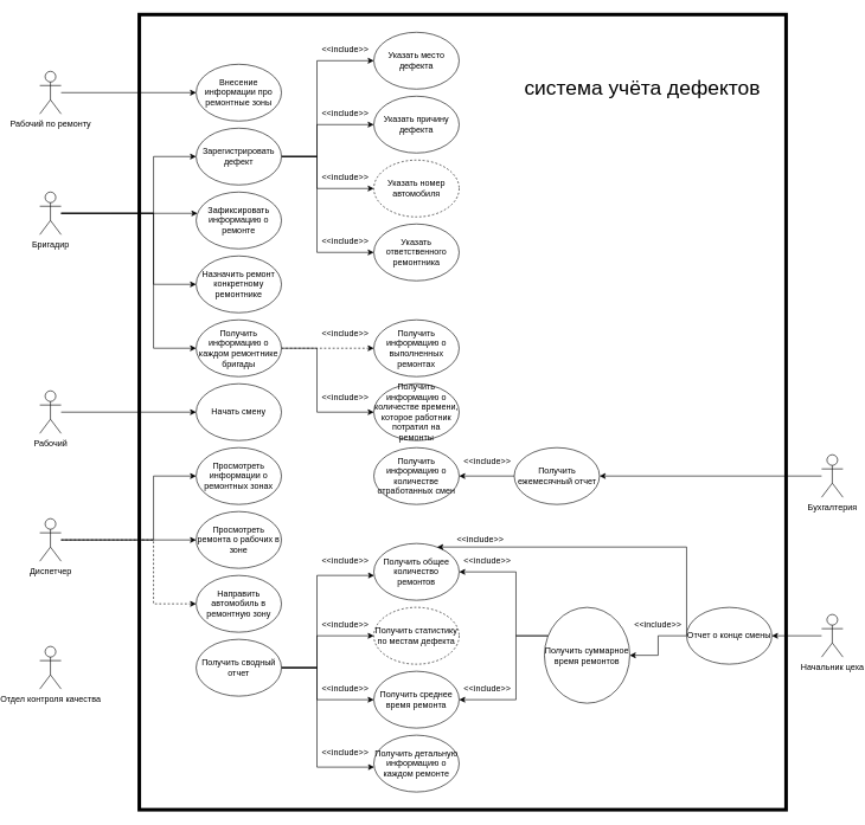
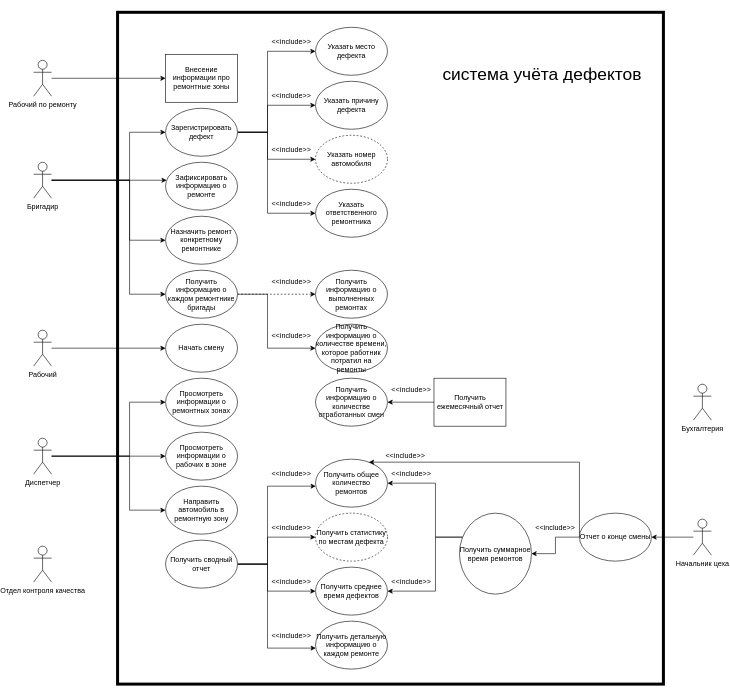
  <mxCell id="0" />
  <mxCell id="1" parent="0" />
- <mxCell id="2" value="Внесение информации про ремонтные зоны" style="ellipse;whiteSpace=wrap;html=1;" parent="1" vertex="1"><mxGeometry x="240" y="90" width="120" height="80" as="geometry" /></mxCell>
+ <mxCell id="2" value="Внесение информации про ремонтные зоны" style="whiteSpace=wrap;html=1;rounded=0;" parent="1" vertex="1"><mxGeometry x="240" y="90" width="120" height="80" as="geometry" /></mxCell>
  <mxCell id="3" style="edgeStyle=orthogonalEdgeStyle;rounded=0;orthogonalLoop=1;jettySize=auto;html=1;" parent="1" source="7" target="12" edge="1"><mxGeometry relative="1" as="geometry"><Array as="points"><mxPoint x="180" y="300" /><mxPoint x="180" y="220" /></Array></mxGeometry></mxCell>
  <mxCell id="4" style="edgeStyle=orthogonalEdgeStyle;rounded=0;orthogonalLoop=1;jettySize=auto;html=1;" parent="1" source="7" target="17" edge="1"><mxGeometry relative="1" as="geometry"><Array as="points"><mxPoint x="120" y="300" /><mxPoint x="120" y="300" /></Array></mxGeometry></mxCell>
  <mxCell id="5" style="edgeStyle=orthogonalEdgeStyle;rounded=0;orthogonalLoop=1;jettySize=auto;html=1;" parent="1" source="7" target="18" edge="1"><mxGeometry relative="1" as="geometry"><Array as="points"><mxPoint x="180" y="300" /><mxPoint x="180" y="400" /></Array></mxGeometry></mxCell>
  <mxCell id="6" style="edgeStyle=orthogonalEdgeStyle;rounded=0;orthogonalLoop=1;jettySize=auto;html=1;" edge="1" parent="1" source="7" target="63"><mxGeometry relative="1" as="geometry"><Array as="points"><mxPoint x="180" y="300" /><mxPoint x="180" y="490" /></Array></mxGeometry></mxCell>
  <mxCell id="7" value="Бригадир" style="shape=umlActor;verticalLabelPosition=bottom;labelBackgroundColor=#ffffff;verticalAlign=top;html=1;outlineConnect=0;" parent="1" vertex="1"><mxGeometry x="20" y="270" width="30" height="60" as="geometry" /></mxCell>
  <mxCell id="8" style="edgeStyle=orthogonalEdgeStyle;rounded=0;orthogonalLoop=1;jettySize=auto;html=1;" parent="1" source="12" target="13" edge="1"><mxGeometry relative="1" as="geometry"><Array as="points"><mxPoint x="410" y="220" /><mxPoint x="410" y="85" /></Array></mxGeometry></mxCell>
  <mxCell id="9" style="edgeStyle=orthogonalEdgeStyle;rounded=0;orthogonalLoop=1;jettySize=auto;html=1;" parent="1" source="12" target="14" edge="1"><mxGeometry relative="1" as="geometry"><Array as="points"><mxPoint x="410" y="220" /><mxPoint x="410" y="175" /></Array></mxGeometry></mxCell>
  <mxCell id="10" style="edgeStyle=orthogonalEdgeStyle;rounded=0;orthogonalLoop=1;jettySize=auto;html=1;" parent="1" source="12" target="15" edge="1"><mxGeometry relative="1" as="geometry"><Array as="points"><mxPoint x="410" y="220" /><mxPoint x="410" y="265" /></Array></mxGeometry></mxCell>
  <mxCell id="11" style="edgeStyle=orthogonalEdgeStyle;rounded=0;orthogonalLoop=1;jettySize=auto;html=1;" parent="1" source="12" target="16" edge="1"><mxGeometry relative="1" as="geometry"><Array as="points"><mxPoint x="410" y="220" /><mxPoint x="410" y="355" /></Array></mxGeometry></mxCell>
  <mxCell id="12" value="Зарегистрировать дефект" style="ellipse;whiteSpace=wrap;html=1;" parent="1" vertex="1"><mxGeometry x="240" y="180" width="120" height="80" as="geometry" /></mxCell>
  <mxCell id="13" value="Указать место дефекта" style="ellipse;whiteSpace=wrap;html=1;" parent="1" vertex="1"><mxGeometry x="490" y="45" width="120" height="80" as="geometry" /></mxCell>
  <mxCell id="14" value="Указать причину дефекта" style="ellipse;whiteSpace=wrap;html=1;" parent="1" vertex="1"><mxGeometry x="490" y="135" width="120" height="80" as="geometry" /></mxCell>
  <mxCell id="15" value="Указать номер автомобиля" style="ellipse;whiteSpace=wrap;html=1;dashed=1;" parent="1" vertex="1"><mxGeometry x="490" y="225" width="120" height="80" as="geometry" /></mxCell>
  <mxCell id="16" value="Указать ответственного ремонтника" style="ellipse;whiteSpace=wrap;html=1;" parent="1" vertex="1"><mxGeometry x="490" y="315" width="120" height="80" as="geometry" /></mxCell>
  <mxCell id="17" value="Зафиксировать информацию о ремонте" style="ellipse;whiteSpace=wrap;html=1;" parent="1" vertex="1"><mxGeometry x="240" y="270" width="120" height="80" as="geometry" /></mxCell>
  <mxCell id="18" value="Назначить ремонт конкретному ремонтнике" style="ellipse;whiteSpace=wrap;html=1;" parent="1" vertex="1"><mxGeometry x="240" y="360" width="120" height="80" as="geometry" /></mxCell>
  <mxCell id="19" value="Начать смену" style="ellipse;whiteSpace=wrap;html=1;" parent="1" vertex="1"><mxGeometry x="240" y="540" width="120" height="80" as="geometry" /></mxCell>
  <mxCell id="20" style="edgeStyle=orthogonalEdgeStyle;rounded=0;orthogonalLoop=1;jettySize=auto;html=1;" parent="1" source="21" target="19" edge="1"><mxGeometry relative="1" as="geometry" /></mxCell>
  <mxCell id="21" value="Рабочий" style="shape=umlActor;verticalLabelPosition=bottom;labelBackgroundColor=#ffffff;verticalAlign=top;html=1;outlineConnect=0;" parent="1" vertex="1"><mxGeometry x="20" y="550" width="30" height="60" as="geometry" /></mxCell>
  <mxCell id="22" style="edgeStyle=orthogonalEdgeStyle;rounded=0;orthogonalLoop=1;jettySize=auto;html=1;" edge="1" parent="1" source="25" target="26"><mxGeometry relative="1" as="geometry"><Array as="points"><mxPoint x="180" y="760" /><mxPoint x="180" y="670" /></Array></mxGeometry></mxCell>
  <mxCell id="23" style="edgeStyle=orthogonalEdgeStyle;rounded=0;orthogonalLoop=1;jettySize=auto;html=1;" edge="1" parent="1" source="25" target="27"><mxGeometry relative="1" as="geometry" /></mxCell>
- <mxCell id="24" style="edgeStyle=orthogonalEdgeStyle;rounded=0;orthogonalLoop=1;jettySize=auto;html=1;dashed=1;" edge="1" parent="1" source="25" target="28"><mxGeometry relative="1" as="geometry"><Array as="points"><mxPoint x="180" y="760" /><mxPoint x="180" y="850" /></Array></mxGeometry></mxCell>
+ <mxCell id="24" style="edgeStyle=orthogonalEdgeStyle;rounded=0;orthogonalLoop=1;jettySize=auto;html=1;" edge="1" parent="1" source="25" target="28"><mxGeometry relative="1" as="geometry"><Array as="points"><mxPoint x="180" y="760" /><mxPoint x="180" y="850" /></Array></mxGeometry></mxCell>
  <mxCell id="25" value="Диспетчер" style="shape=umlActor;verticalLabelPosition=bottom;labelBackgroundColor=#ffffff;verticalAlign=top;html=1;outlineConnect=0;" vertex="1" parent="1"><mxGeometry x="20" y="730" width="30" height="60" as="geometry" /></mxCell>
  <mxCell id="26" value="Просмотреть информации о ремонтных зонах" style="ellipse;whiteSpace=wrap;html=1;" vertex="1" parent="1"><mxGeometry x="240" y="630" width="120" height="80" as="geometry" /></mxCell>
- <mxCell id="27" value="Просмотреть ремонта о рабочих в зоне" style="ellipse;whiteSpace=wrap;html=1;" vertex="1" parent="1"><mxGeometry x="240" y="720" width="120" height="80" as="geometry" /></mxCell>
+ <mxCell id="27" value="Просмотреть информации о рабочих в зоне" style="ellipse;whiteSpace=wrap;html=1;" vertex="1" parent="1"><mxGeometry x="240" y="720" width="120" height="80" as="geometry" /></mxCell>
  <mxCell id="28" value="Направить автомобиль в ремонтную зону" style="ellipse;whiteSpace=wrap;html=1;" vertex="1" parent="1"><mxGeometry x="240" y="810" width="120" height="80" as="geometry" /></mxCell>
  <mxCell id="29" style="edgeStyle=orthogonalEdgeStyle;rounded=0;orthogonalLoop=1;jettySize=auto;html=1;" edge="1" parent="1" source="30" target="2"><mxGeometry relative="1" as="geometry" /></mxCell>
  <mxCell id="30" value="Рабочий по ремонту" style="shape=umlActor;verticalLabelPosition=bottom;labelBackgroundColor=#ffffff;verticalAlign=top;html=1;outlineConnect=0;" vertex="1" parent="1"><mxGeometry x="20" y="100" width="30" height="60" as="geometry" /></mxCell>
  <mxCell id="31" value="Отдел контроля качества" style="shape=umlActor;verticalLabelPosition=bottom;labelBackgroundColor=#ffffff;verticalAlign=top;html=1;outlineConnect=0;" vertex="1" parent="1"><mxGeometry x="20" y="910" width="30" height="60" as="geometry" /></mxCell>
  <mxCell id="32" style="edgeStyle=orthogonalEdgeStyle;rounded=0;orthogonalLoop=1;jettySize=auto;html=1;" edge="1" parent="1" source="36" target="37"><mxGeometry relative="1" as="geometry"><Array as="points"><mxPoint x="410" y="940" /><mxPoint x="410" y="810" /></Array></mxGeometry></mxCell>
  <mxCell id="33" style="edgeStyle=orthogonalEdgeStyle;rounded=0;orthogonalLoop=1;jettySize=auto;html=1;" edge="1" parent="1" source="36" target="38"><mxGeometry relative="1" as="geometry"><Array as="points"><mxPoint x="410" y="940" /><mxPoint x="410" y="895" /></Array></mxGeometry></mxCell>
  <mxCell id="34" style="edgeStyle=orthogonalEdgeStyle;rounded=0;orthogonalLoop=1;jettySize=auto;html=1;" edge="1" parent="1" source="36" target="39"><mxGeometry relative="1" as="geometry"><Array as="points"><mxPoint x="410" y="940" /><mxPoint x="410" y="985" /></Array></mxGeometry></mxCell>
  <mxCell id="35" style="edgeStyle=orthogonalEdgeStyle;rounded=0;orthogonalLoop=1;jettySize=auto;html=1;" edge="1" parent="1" source="36" target="40"><mxGeometry relative="1" as="geometry"><Array as="points"><mxPoint x="410" y="940" /><mxPoint x="410" y="1080" /></Array></mxGeometry></mxCell>
  <mxCell id="36" value="Получить сводный отчет" style="ellipse;whiteSpace=wrap;html=1;" vertex="1" parent="1"><mxGeometry x="240" y="900" width="120" height="80" as="geometry" /></mxCell>
  <mxCell id="37" value="Получить общее количество ремонтов" style="ellipse;whiteSpace=wrap;html=1;" vertex="1" parent="1"><mxGeometry x="490" y="765" width="120" height="80" as="geometry" /></mxCell>
  <mxCell id="38" value="Получить статистику по местам дефекта" style="ellipse;whiteSpace=wrap;html=1;dashed=1;" vertex="1" parent="1"><mxGeometry x="490" y="855" width="120" height="80" as="geometry" /></mxCell>
- <mxCell id="39" value="Получить среднее время ремонта" style="ellipse;whiteSpace=wrap;html=1;" vertex="1" parent="1"><mxGeometry x="490" y="945" width="120" height="80" as="geometry" /></mxCell>
+ <mxCell id="39" value="Получить среднее время дефектов" style="ellipse;whiteSpace=wrap;html=1;" vertex="1" parent="1"><mxGeometry x="490" y="945" width="120" height="80" as="geometry" /></mxCell>
  <mxCell id="40" value="Получить детальную информацию о каждом ремонте" style="ellipse;whiteSpace=wrap;html=1;" vertex="1" parent="1"><mxGeometry x="490" y="1035" width="120" height="80" as="geometry" /></mxCell>
  <mxCell id="41" value="&amp;lt;&amp;lt;include&amp;gt;&amp;gt;" style="text;html=1;strokeColor=none;fillColor=none;align=center;verticalAlign=middle;whiteSpace=wrap;rounded=0;" vertex="1" parent="1"><mxGeometry x="430" y="60" width="40" height="20" as="geometry" /></mxCell>
  <mxCell id="42" value="&amp;lt;&amp;lt;include&amp;gt;&amp;gt;" style="text;html=1;strokeColor=none;fillColor=none;align=center;verticalAlign=middle;whiteSpace=wrap;rounded=0;" vertex="1" parent="1"><mxGeometry x="430" y="150" width="40" height="20" as="geometry" /></mxCell>
  <mxCell id="43" value="&amp;lt;&amp;lt;include&amp;gt;&amp;gt;" style="text;html=1;strokeColor=none;fillColor=none;align=center;verticalAlign=middle;whiteSpace=wrap;rounded=0;" vertex="1" parent="1"><mxGeometry x="430" y="240" width="40" height="20" as="geometry" /></mxCell>
  <mxCell id="44" value="&amp;lt;&amp;lt;include&amp;gt;&amp;gt;" style="text;html=1;strokeColor=none;fillColor=none;align=center;verticalAlign=middle;whiteSpace=wrap;rounded=0;" vertex="1" parent="1"><mxGeometry x="430" y="330" width="40" height="20" as="geometry" /></mxCell>
  <mxCell id="45" value="&amp;lt;&amp;lt;include&amp;gt;&amp;gt;" style="text;html=1;strokeColor=none;fillColor=none;align=center;verticalAlign=middle;whiteSpace=wrap;rounded=0;" vertex="1" parent="1"><mxGeometry x="430" y="780" width="40" height="20" as="geometry" /></mxCell>
  <mxCell id="46" value="&amp;lt;&amp;lt;include&amp;gt;&amp;gt;" style="text;html=1;strokeColor=none;fillColor=none;align=center;verticalAlign=middle;whiteSpace=wrap;rounded=0;" vertex="1" parent="1"><mxGeometry x="430" y="870" width="40" height="20" as="geometry" /></mxCell>
  <mxCell id="47" value="&amp;lt;&amp;lt;include&amp;gt;&amp;gt;" style="text;html=1;strokeColor=none;fillColor=none;align=center;verticalAlign=middle;whiteSpace=wrap;rounded=0;" vertex="1" parent="1"><mxGeometry x="430" y="960" width="40" height="20" as="geometry" /></mxCell>
  <mxCell id="48" value="&amp;lt;&amp;lt;include&amp;gt;&amp;gt;" style="text;html=1;strokeColor=none;fillColor=none;align=center;verticalAlign=middle;whiteSpace=wrap;rounded=0;" vertex="1" parent="1"><mxGeometry x="430" y="1050" width="40" height="20" as="geometry" /></mxCell>
  <mxCell id="49" style="edgeStyle=orthogonalEdgeStyle;rounded=0;orthogonalLoop=1;jettySize=auto;html=1;" edge="1" parent="1" source="50" target="53"><mxGeometry relative="1" as="geometry" /></mxCell>
  <mxCell id="50" value="&lt;div&gt;Начальник цеха&lt;/div&gt;" style="shape=umlActor;verticalLabelPosition=bottom;labelBackgroundColor=#ffffff;verticalAlign=top;html=1;outlineConnect=0;" vertex="1" parent="1"><mxGeometry x="1120" y="865" width="30" height="60" as="geometry" /></mxCell>
  <mxCell id="51" style="edgeStyle=orthogonalEdgeStyle;rounded=0;orthogonalLoop=1;jettySize=auto;html=1;" edge="1" parent="1" source="53" target="57"><mxGeometry relative="1" as="geometry" /></mxCell>
  <mxCell id="52" style="edgeStyle=orthogonalEdgeStyle;rounded=0;orthogonalLoop=1;jettySize=auto;html=1;" edge="1" parent="1" source="53" target="37"><mxGeometry relative="1" as="geometry"><Array as="points"><mxPoint x="930" y="770" /></Array></mxGeometry></mxCell>
  <mxCell id="53" value="Отчет о конце смены" style="ellipse;whiteSpace=wrap;html=1;" vertex="1" parent="1"><mxGeometry x="930" y="855" width="120" height="80" as="geometry" /></mxCell>
  <mxCell id="54" value="&amp;lt;&amp;lt;include&amp;gt;&amp;gt;" style="text;html=1;strokeColor=none;fillColor=none;align=center;verticalAlign=middle;whiteSpace=wrap;rounded=0;" vertex="1" parent="1"><mxGeometry x="630" y="780" width="40" height="20" as="geometry" /></mxCell>
  <mxCell id="55" style="edgeStyle=orthogonalEdgeStyle;rounded=0;orthogonalLoop=1;jettySize=auto;html=1;" edge="1" parent="1" source="57" target="37"><mxGeometry relative="1" as="geometry"><Array as="points"><mxPoint x="690" y="895" /><mxPoint x="690" y="805" /></Array></mxGeometry></mxCell>
  <mxCell id="56" style="edgeStyle=orthogonalEdgeStyle;rounded=0;orthogonalLoop=1;jettySize=auto;html=1;" edge="1" parent="1" source="57" target="39"><mxGeometry relative="1" as="geometry"><Array as="points"><mxPoint x="690" y="895" /><mxPoint x="690" y="985" /></Array></mxGeometry></mxCell>
  <mxCell id="57" value="Получить суммарное время ремонтов" style="ellipse;whiteSpace=wrap;html=1;" vertex="1" parent="1"><mxGeometry x="730" y="855" width="120" height="135" as="geometry" /></mxCell>
  <mxCell id="58" value="&amp;lt;&amp;lt;include&amp;gt;&amp;gt;" style="text;html=1;strokeColor=none;fillColor=none;align=center;verticalAlign=middle;whiteSpace=wrap;rounded=0;" vertex="1" parent="1"><mxGeometry x="630" y="960" width="40" height="20" as="geometry" /></mxCell>
  <mxCell id="59" value="&amp;lt;&amp;lt;include&amp;gt;&amp;gt;" style="text;html=1;strokeColor=none;fillColor=none;align=center;verticalAlign=middle;whiteSpace=wrap;rounded=0;" vertex="1" parent="1"><mxGeometry x="870" y="870" width="40" height="20" as="geometry" /></mxCell>
  <mxCell id="60" value="&amp;lt;&amp;lt;include&amp;gt;&amp;gt;" style="text;html=1;strokeColor=none;fillColor=none;align=center;verticalAlign=middle;whiteSpace=wrap;rounded=0;" vertex="1" parent="1"><mxGeometry x="620" y="750" width="40" height="20" as="geometry" /></mxCell>
  <mxCell id="61" style="edgeStyle=orthogonalEdgeStyle;rounded=0;orthogonalLoop=1;jettySize=auto;html=1;dashed=1;" edge="1" parent="1" source="63" target="64"><mxGeometry relative="1" as="geometry" /></mxCell>
  <mxCell id="62" style="edgeStyle=orthogonalEdgeStyle;rounded=0;orthogonalLoop=1;jettySize=auto;html=1;" edge="1" parent="1" source="63" target="65"><mxGeometry relative="1" as="geometry"><Array as="points"><mxPoint x="410" y="490" /><mxPoint x="410" y="580" /></Array></mxGeometry></mxCell>
  <mxCell id="63" value="Получить информацию о каждом ремонтнике бригады" style="ellipse;whiteSpace=wrap;html=1;" vertex="1" parent="1"><mxGeometry x="240" y="450" width="120" height="80" as="geometry" /></mxCell>
  <mxCell id="64" value="Получить информацию о выполненных ремонтах" style="ellipse;whiteSpace=wrap;html=1;" vertex="1" parent="1"><mxGeometry x="490" y="450" width="120" height="80" as="geometry" /></mxCell>
  <mxCell id="65" value="Получить информацию о количестве времени, которое работник потратил на ремонты" style="ellipse;whiteSpace=wrap;html=1;" vertex="1" parent="1"><mxGeometry x="490" y="540" width="120" height="80" as="geometry" /></mxCell>
  <mxCell id="66" value="&amp;lt;&amp;lt;include&amp;gt;&amp;gt;" style="text;html=1;strokeColor=none;fillColor=none;align=center;verticalAlign=middle;whiteSpace=wrap;rounded=0;" vertex="1" parent="1"><mxGeometry x="430" y="460" width="40" height="20" as="geometry" /></mxCell>
  <mxCell id="67" value="&amp;lt;&amp;lt;include&amp;gt;&amp;gt;" style="text;html=1;strokeColor=none;fillColor=none;align=center;verticalAlign=middle;whiteSpace=wrap;rounded=0;" vertex="1" parent="1"><mxGeometry x="430" y="550" width="40" height="20" as="geometry" /></mxCell>
  <mxCell id="68" style="edgeStyle=orthogonalEdgeStyle;rounded=0;orthogonalLoop=1;jettySize=auto;html=1;exitX=0.5;exitY=1;exitDx=0;exitDy=0;" edge="1" parent="1" source="66" target="66"><mxGeometry relative="1" as="geometry" /></mxCell>
- <mxCell id="69" style="edgeStyle=orthogonalEdgeStyle;rounded=0;orthogonalLoop=1;jettySize=auto;html=1;" edge="1" parent="1" source="70" target="72"><mxGeometry relative="1" as="geometry" /></mxCell>
  <mxCell id="70" value="Бухгалтерия" style="shape=umlActor;verticalLabelPosition=bottom;labelBackgroundColor=#ffffff;verticalAlign=top;html=1;outlineConnect=0;" vertex="1" parent="1"><mxGeometry x="1120" y="640" width="30" height="60" as="geometry" /></mxCell>
  <mxCell id="71" style="edgeStyle=orthogonalEdgeStyle;rounded=0;orthogonalLoop=1;jettySize=auto;html=1;" edge="1" parent="1" source="72" target="73"><mxGeometry relative="1" as="geometry" /></mxCell>
- <mxCell id="72" value="Получить ежемесячный отчет" style="ellipse;whiteSpace=wrap;html=1;" vertex="1" parent="1"><mxGeometry x="687.5" y="630" width="120" height="80" as="geometry" /></mxCell>
+ <mxCell id="72" value="Получить ежемесячный отчет" style="whiteSpace=wrap;html=1;rounded=0;" vertex="1" parent="1"><mxGeometry x="687.5" y="630" width="120" height="80" as="geometry" /></mxCell>
  <mxCell id="73" value="Получить информацию о количестве отработанных смен" style="ellipse;whiteSpace=wrap;html=1;" vertex="1" parent="1"><mxGeometry x="490" y="630" width="120" height="80" as="geometry" /></mxCell>
  <mxCell id="74" value="&amp;lt;&amp;lt;include&amp;gt;&amp;gt;" style="text;html=1;strokeColor=none;fillColor=none;align=center;verticalAlign=middle;whiteSpace=wrap;rounded=0;" vertex="1" parent="1"><mxGeometry x="630" y="640" width="40" height="20" as="geometry" /></mxCell>
  <mxCell id="75" value="" style="rounded=0;whiteSpace=wrap;html=1;strokeWidth=5;fillColor=none;" vertex="1" parent="1"><mxGeometry x="160" y="20" width="910" height="1120" as="geometry" /></mxCell>
  <mxCell id="76" value="система учёта дефектов" style="text;html=1;fontSize=29;" vertex="1" parent="1"><mxGeometry x="700" y="100" width="180" height="30" as="geometry" /></mxCell>
